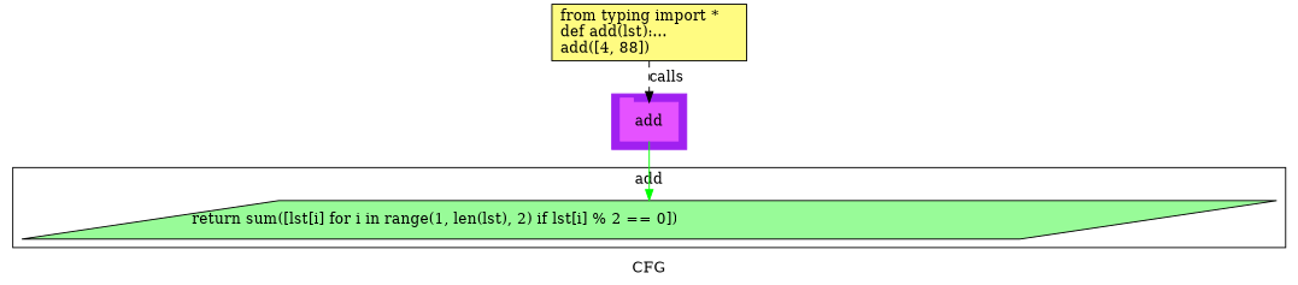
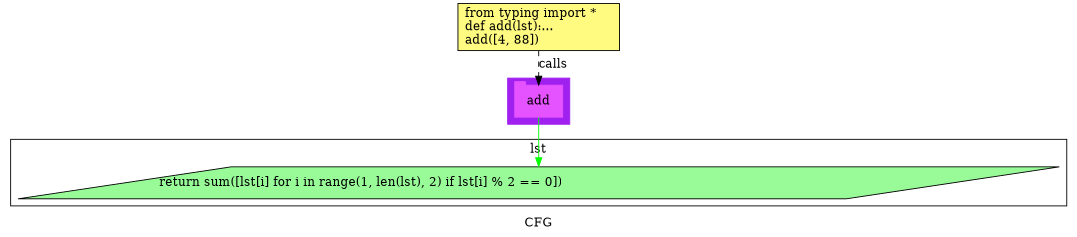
  digraph {
    compound=True
    fontname="DejaVu Serif"
    label=CFG
    pack=False
    rankdir=TB
    ranksep=0.02
    node [fontname="DejaVu Serif" style="filled,solid"]
    edge [fontname="DejaVu Serif"]
    n1 [color="#E552FF" height=0.5 label=add linenum="[5]" shape=tab style=filled width=0.75]
    n2 [fillcolor="#98fb98" height=0.5 label="return sum([lst[i] for i in range(1, len(lst), 2) if lst[i] % 2 == 0])\l" linenum="[3]" shape=parallelogram width=15.723]
    n3 [fillcolor="#FFFB81" height=0.73611 label="from typing import *\ldef add(lst):...\ladd([4, 88])\l" linenum="[1]" shape=rectangle width=2.5278]
    subgraph cluster_1 {
      color=purple
      compound=true
      label=""
      shape=tab
      style=filled
      n1
    }
    subgraph cluster_2 {
-     label=add
+     label=lst
      n2
    }
    n1 -> n2 [color=green]
    n3 -> n1 [label=calls style=dashed]
  }
